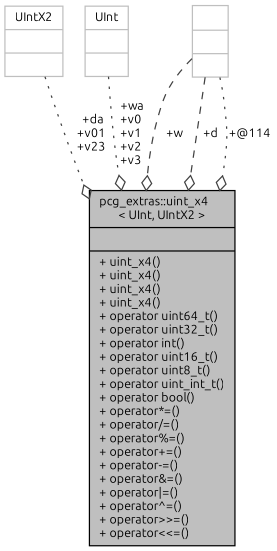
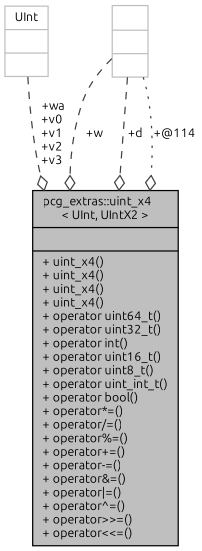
  digraph {
    fontname=Ubuntu
    node [color=grey75 fontname=Ubuntu fontsize=10 shape=record]
    edge [arrowhead=odiamond color=grey25 fontname=Ubuntu fontsize=10 labelfontname=Helvetica labelfontsize=10 style=dotted]
    n1 [color=black fillcolor=grey75 fontcolor=black height=0.2 label="{pcg_extras::uint_x4\l\< UInt, UIntX2 \>\n||+ uint_x4()\l+ uint_x4()\l+ uint_x4()\l+ uint_x4()\l+ operator uint64_t()\l+ operator uint32_t()\l+ operator int()\l+ operator uint16_t()\l+ operator uint8_t()\l+ operator uint_int_t()\l+ operator bool()\l+ operator*=()\l+ operator/=()\l+ operator%=()\l+ operator+=()\l+ operator-=()\l+ operator&=()\l+ operator\|=()\l+ operator^=()\l+ operator\>\>=()\l+ operator\<\<=()\l}" style=filled width=0.4]
-   n2 [height=0.2 label="{UIntX2\n||}" width=0.4]
    n3 [height=0.2 label="{UInt\n||}" width=0.4]
    n4 [height=0.2 label="{\n||}" width=0.4]
-   n2 -> n1 [label=" +da\n+v01\n+v23"]
-   n3 -> n1 [label=" +wa\n+v0\n+v1\n+v2\n+v3"]
+   n3 -> n1 [label=" +wa\n+v0\n+v1\n+v2\n+v3" style=dashed]
    n4 -> n1 [label=" +w" style=dashed]
    n4 -> n1 [label=" +d" style=dashed]
    n4 -> n1 [label=" +@114"]
  }
